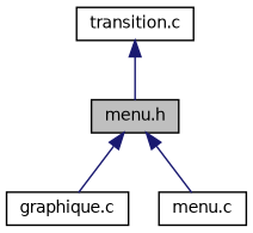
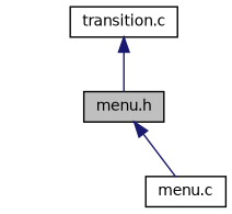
  digraph {
    node [color=black fillcolor=white fontname=Helvetica fontsize=10 shape=record style=filled]
    edge [color=midnightblue dir=back fontname=Helvetica fontsize=10 labelfontname=Helvetica labelfontsize=10 style=solid]
    n1 [fillcolor=grey75 fontcolor=black height=0.2 label="menu.h" width=0.4]
-   n2 [height=0.2 label="graphique.c" width=0.4]
    n3 [height=0.2 label="menu.c" width=0.4]
    n4 [height=0.2 label="transition.c" width=0.4]
-   n1 -> n2
    n1 -> n3
    n4 -> n1
  }
